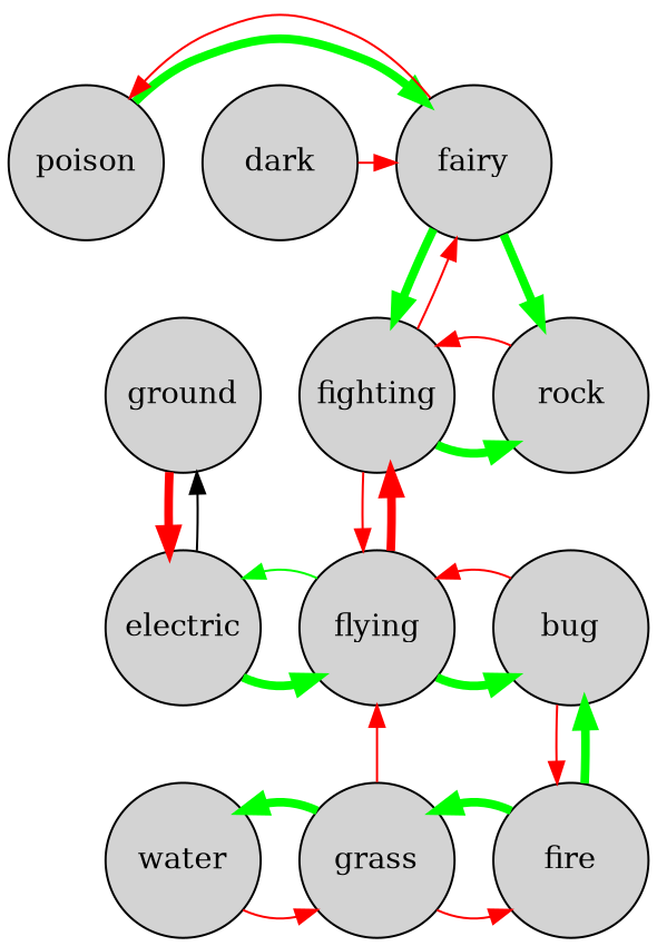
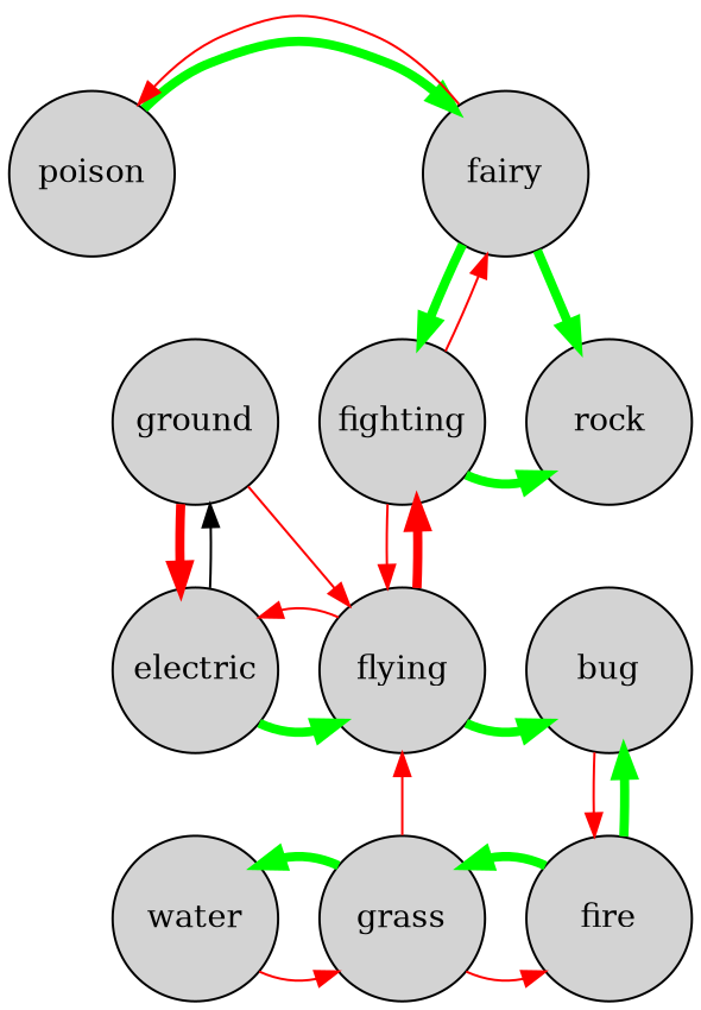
  digraph {
    node [fixedsize=true shape=circle style=filled]
    edge [color=red]
    poison [height=1 width=1]
    fairy [height=1 width=1]
-   dark [height=1 width=1]
    ground [height=1 width=1]
    fighting [height=1 width=1]
    rock [height=1 width=1]
    electric [height=1 width=1]
    flying [height=1 width=1]
    bug [height=1 width=1]
    water [height=1 width=1]
    grass [height=1 width=1]
    fire [height=1 width=1]
    subgraph sub_1 {
      rank=same
      poison
      fairy
-     dark
    }
    subgraph sub_2 {
      rank=same
      ground
      fighting
      rock
    }
    subgraph sub_3 {
      rank=same
      electric
      flying
      bug
    }
    subgraph sub_4 {
      rank=same
      water
      grass
      fire
    }
    poison -> fairy [color=green penwidth=4]
    poison -> ground [style=invis color=""]
    fairy -> poison
    fairy -> fighting [color=green penwidth=4]
    fairy -> rock [color=green penwidth=4]
-   dark -> fairy
    ground -> fighting [color=invis]
    ground -> electric [penwidth=4]
    fighting -> fairy
    fighting -> rock [color=green penwidth=4]
    fighting -> flying
-   rock -> fighting
    electric -> ground [color=black]
    electric -> flying [color=green penwidth=4]
    electric -> water [style=invis color=""]
    flying -> fighting [penwidth=4]
-   flying -> electric [color=green]
+   flying -> electric
    flying -> bug [color=green penwidth=4]
-   bug -> flying
+   ground -> flying
    bug -> fire
    water -> grass
    grass -> flying
    grass -> water [color=green penwidth=4]
    grass -> fire
    fire -> bug [color=green penwidth=4]
    fire -> grass [color=green penwidth=4]
  }
